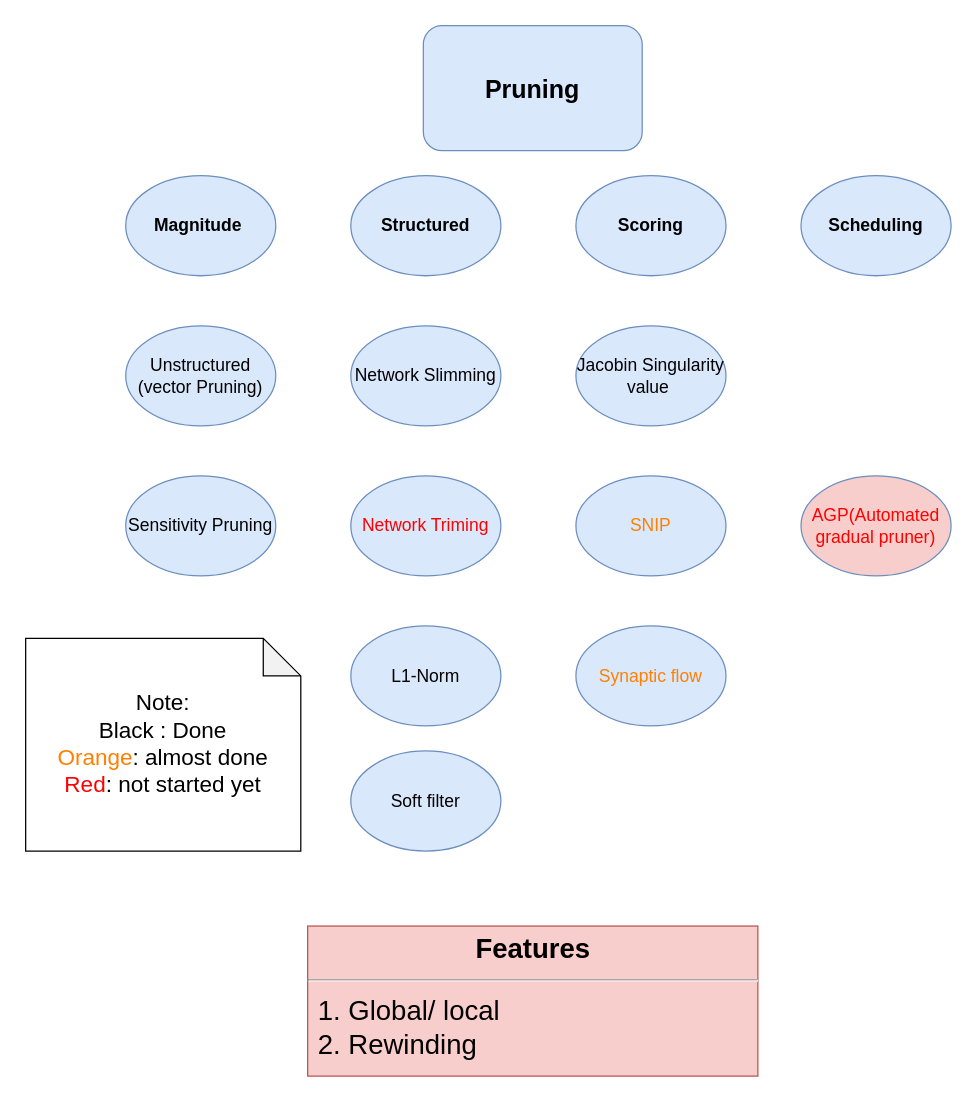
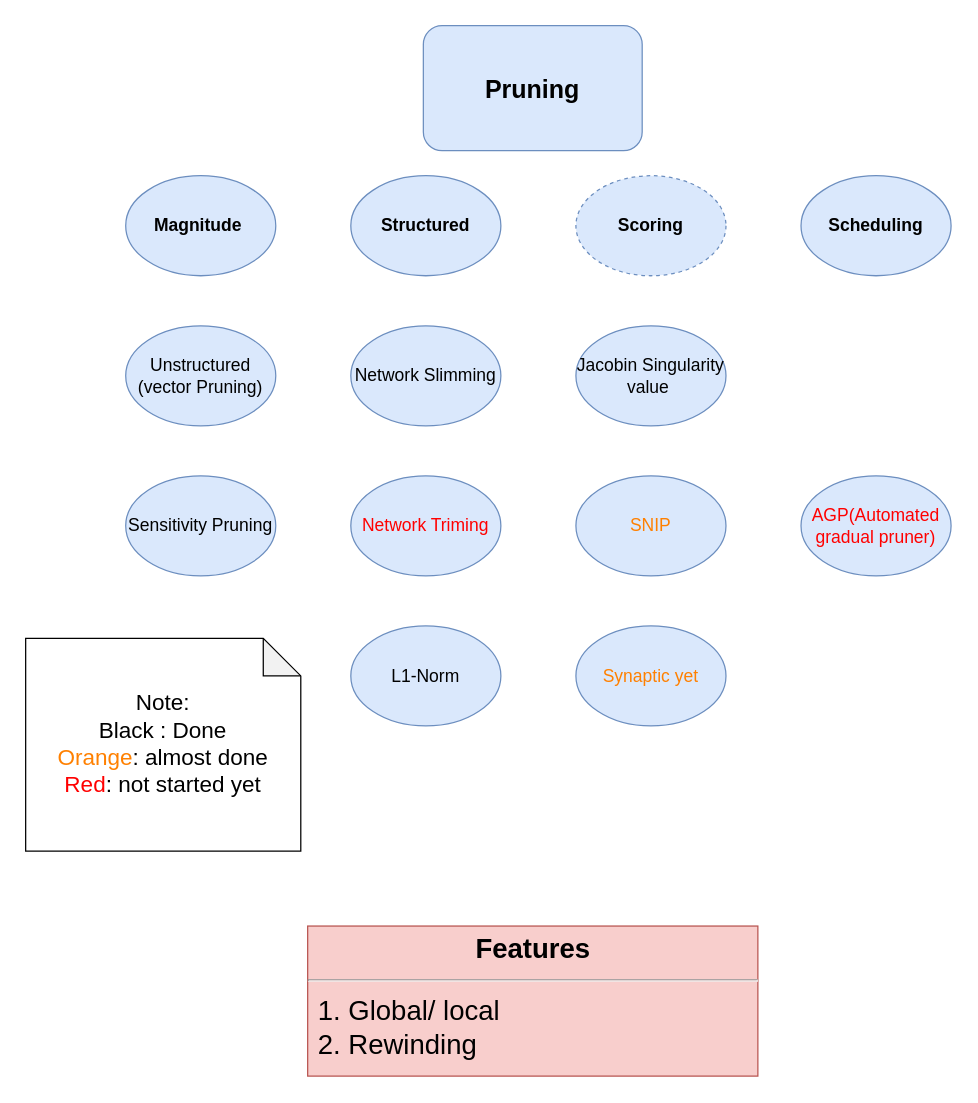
  <mxCell id="0" />
  <mxCell id="1" parent="0" />
  <mxCell id="2" value="&lt;font style=&quot;font-size: 20px&quot;&gt;&lt;b&gt;Pruning&lt;/b&gt;&lt;/font&gt;" style="rounded=1;whiteSpace=wrap;html=1;fillColor=#dae8fc;strokeColor=#6c8ebf;" vertex="1" parent="1"><mxGeometry x="338" y="20" width="175" height="100" as="geometry" /></mxCell>
  <mxCell id="3" value="&lt;font style=&quot;font-size: 14px&quot;&gt;&lt;b&gt;Magnitude&amp;nbsp;&lt;/b&gt;&lt;/font&gt;" style="ellipse;whiteSpace=wrap;html=1;fillColor=#dae8fc;strokeColor=#6c8ebf;" vertex="1" parent="1"><mxGeometry x="100" y="140" width="120" height="80" as="geometry" /></mxCell>
  <mxCell id="4" value="&lt;font style=&quot;font-size: 14px&quot;&gt;&lt;b&gt;Scheduling&lt;/b&gt;&lt;/font&gt;" style="ellipse;whiteSpace=wrap;html=1;fillColor=#dae8fc;strokeColor=#6c8ebf;" vertex="1" parent="1"><mxGeometry x="640" y="140" width="120" height="80" as="geometry" /></mxCell>
- <mxCell id="5" value="&lt;font style=&quot;font-size: 14px&quot;&gt;&lt;b&gt;Scoring&lt;/b&gt;&lt;/font&gt;" style="ellipse;whiteSpace=wrap;html=1;fillColor=#dae8fc;strokeColor=#6c8ebf;" vertex="1" parent="1"><mxGeometry x="460" y="140" width="120" height="80" as="geometry" /></mxCell>
+ <mxCell id="5" value="&lt;font style=&quot;font-size: 14px&quot;&gt;&lt;b&gt;Scoring&lt;/b&gt;&lt;/font&gt;" style="ellipse;whiteSpace=wrap;html=1;fillColor=#dae8fc;strokeColor=#6c8ebf;dashed=1;" vertex="1" parent="1"><mxGeometry x="460" y="140" width="120" height="80" as="geometry" /></mxCell>
  <mxCell id="6" value="&lt;font style=&quot;font-size: 14px&quot;&gt;&lt;b&gt;Structured&lt;/b&gt;&lt;/font&gt;" style="ellipse;whiteSpace=wrap;html=1;fillColor=#dae8fc;strokeColor=#6c8ebf;" vertex="1" parent="1"><mxGeometry x="280" y="140" width="120" height="80" as="geometry" /></mxCell>
  <mxCell id="7" value="&lt;font style=&quot;font-size: 14px&quot;&gt;Unstructured&lt;br&gt;(vector Pruning)&lt;/font&gt;" style="ellipse;whiteSpace=wrap;html=1;fillColor=#dae8fc;strokeColor=#6c8ebf;" vertex="1" parent="1"><mxGeometry x="100" y="260" width="120" height="80" as="geometry" /></mxCell>
  <mxCell id="8" value="&lt;font style=&quot;font-size: 14px&quot;&gt;Sensitivity Pruning&lt;/font&gt;" style="ellipse;whiteSpace=wrap;html=1;fillColor=#dae8fc;strokeColor=#6c8ebf;" vertex="1" parent="1"><mxGeometry x="100" y="380" width="120" height="80" as="geometry" /></mxCell>
- <mxCell id="9" value="&lt;font style=&quot;font-size: 14px&quot;&gt;Soft filter&lt;/font&gt;" style="ellipse;whiteSpace=wrap;html=1;fillColor=#dae8fc;strokeColor=#6c8ebf;" vertex="1" parent="1"><mxGeometry x="280" y="600" width="120" height="80" as="geometry" /></mxCell>
  <mxCell id="10" value="&lt;font color=&quot;#ff0000&quot; style=&quot;font-size: 14px&quot;&gt;Network Triming&lt;/font&gt;" style="ellipse;whiteSpace=wrap;html=1;fillColor=#dae8fc;strokeColor=#6c8ebf;" vertex="1" parent="1"><mxGeometry x="280" y="380" width="120" height="80" as="geometry" /></mxCell>
  <mxCell id="11" value="&lt;font style=&quot;font-size: 14px&quot;&gt;Network Slimming&lt;/font&gt;" style="ellipse;whiteSpace=wrap;html=1;fillColor=#dae8fc;strokeColor=#6c8ebf;" vertex="1" parent="1"><mxGeometry x="280" y="260" width="120" height="80" as="geometry" /></mxCell>
  <mxCell id="12" value="&lt;font style=&quot;font-size: 14px&quot;&gt;L1-Norm&lt;/font&gt;" style="ellipse;whiteSpace=wrap;html=1;fillColor=#dae8fc;strokeColor=#6c8ebf;" vertex="1" parent="1"><mxGeometry x="280" y="500" width="120" height="80" as="geometry" /></mxCell>
  <mxCell id="13" value="&lt;font style=&quot;font-size: 14px&quot;&gt;Jacobin Singularity&lt;br&gt;value&amp;nbsp;&lt;/font&gt;" style="ellipse;whiteSpace=wrap;html=1;fillColor=#dae8fc;strokeColor=#6c8ebf;" vertex="1" parent="1"><mxGeometry x="460" y="260" width="120" height="80" as="geometry" /></mxCell>
  <mxCell id="14" value="&lt;font style=&quot;font-size: 14px&quot; color=&quot;#ff8000&quot;&gt;SNIP&lt;/font&gt;" style="ellipse;whiteSpace=wrap;html=1;fillColor=#dae8fc;strokeColor=#6c8ebf;" vertex="1" parent="1"><mxGeometry x="460" y="380" width="120" height="80" as="geometry" /></mxCell>
- <mxCell id="15" value="&lt;font style=&quot;font-size: 14px&quot; color=&quot;#ff8000&quot;&gt;Synaptic flow&lt;/font&gt;" style="ellipse;whiteSpace=wrap;html=1;fillColor=#dae8fc;strokeColor=#6c8ebf;" vertex="1" parent="1"><mxGeometry x="460" y="500" width="120" height="80" as="geometry" /></mxCell>
- <mxCell id="16" value="&lt;font color=&quot;#ff0000&quot; style=&quot;font-size: 14px&quot;&gt;AGP(Automated gradual pruner)&lt;/font&gt;" style="ellipse;whiteSpace=wrap;html=1;fillColor=#f8cecc;strokeColor=#6c8ebf;" vertex="1" parent="1"><mxGeometry x="640" y="380" width="120" height="80" as="geometry" /></mxCell>
+ <mxCell id="15" value="&lt;font style=&quot;font-size: 14px&quot; color=&quot;#ff8000&quot;&gt;Synaptic yet&lt;/font&gt;" style="ellipse;whiteSpace=wrap;html=1;fillColor=#dae8fc;strokeColor=#6c8ebf;" vertex="1" parent="1"><mxGeometry x="460" y="500" width="120" height="80" as="geometry" /></mxCell>
+ <mxCell id="16" value="&lt;font color=&quot;#ff0000&quot; style=&quot;font-size: 14px&quot;&gt;AGP(Automated gradual pruner)&lt;/font&gt;" style="ellipse;whiteSpace=wrap;html=1;fillColor=#dae8fc;strokeColor=#6c8ebf;" vertex="1" parent="1"><mxGeometry x="640" y="380" width="120" height="80" as="geometry" /></mxCell>
  <mxCell id="17" value="&lt;font style=&quot;font-size: 18px&quot;&gt;Note:&lt;br&gt;Black : Done&lt;br&gt;&lt;font color=&quot;#ff8000&quot;&gt;Orange&lt;/font&gt;: almost done&lt;br&gt;&lt;font color=&quot;#ff0000&quot;&gt;Red&lt;/font&gt;: not started yet&lt;/font&gt;" style="shape=note;whiteSpace=wrap;html=1;backgroundOutline=1;darkOpacity=0.05;" vertex="1" parent="1"><mxGeometry x="20" y="510" width="220" height="170" as="geometry" /></mxCell>
  <mxCell id="18" value="&lt;p style=&quot;margin: 6px 0px 0px ; text-align: center ; font-size: 22px&quot;&gt;&lt;b&gt;&lt;font style=&quot;font-size: 22px&quot;&gt;Features&lt;/font&gt;&lt;/b&gt;&lt;/p&gt;&lt;hr style=&quot;font-size: 22px&quot;&gt;&lt;p style=&quot;margin: 0px 0px 0px 8px ; font-size: 22px&quot;&gt;&lt;font style=&quot;font-size: 22px&quot;&gt;1. Global/ local&amp;nbsp;&lt;/font&gt;&lt;/p&gt;&lt;p style=&quot;margin: 0px 0px 0px 8px ; font-size: 22px&quot;&gt;&lt;font style=&quot;font-size: 22px&quot;&gt;2. Rewinding&lt;/font&gt;&lt;/p&gt;&lt;p style=&quot;margin: 0px 0px 0px 8px ; font-size: 22px&quot;&gt;&lt;br&gt;&lt;/p&gt;" style="align=left;overflow=fill;html=1;dropTarget=0;fillColor=#f8cecc;strokeColor=#b85450;" vertex="1" parent="1"><mxGeometry x="245.5" y="740" width="360" height="120" as="geometry" /></mxCell>
